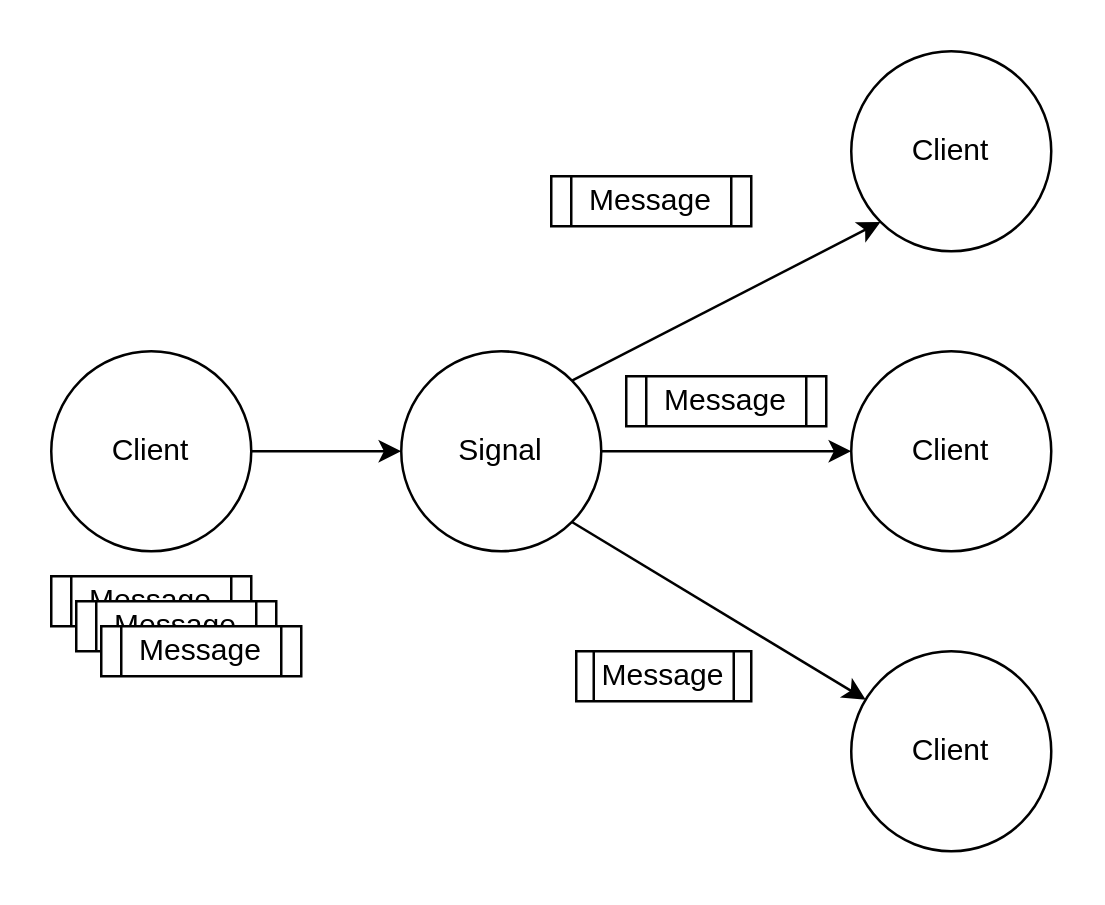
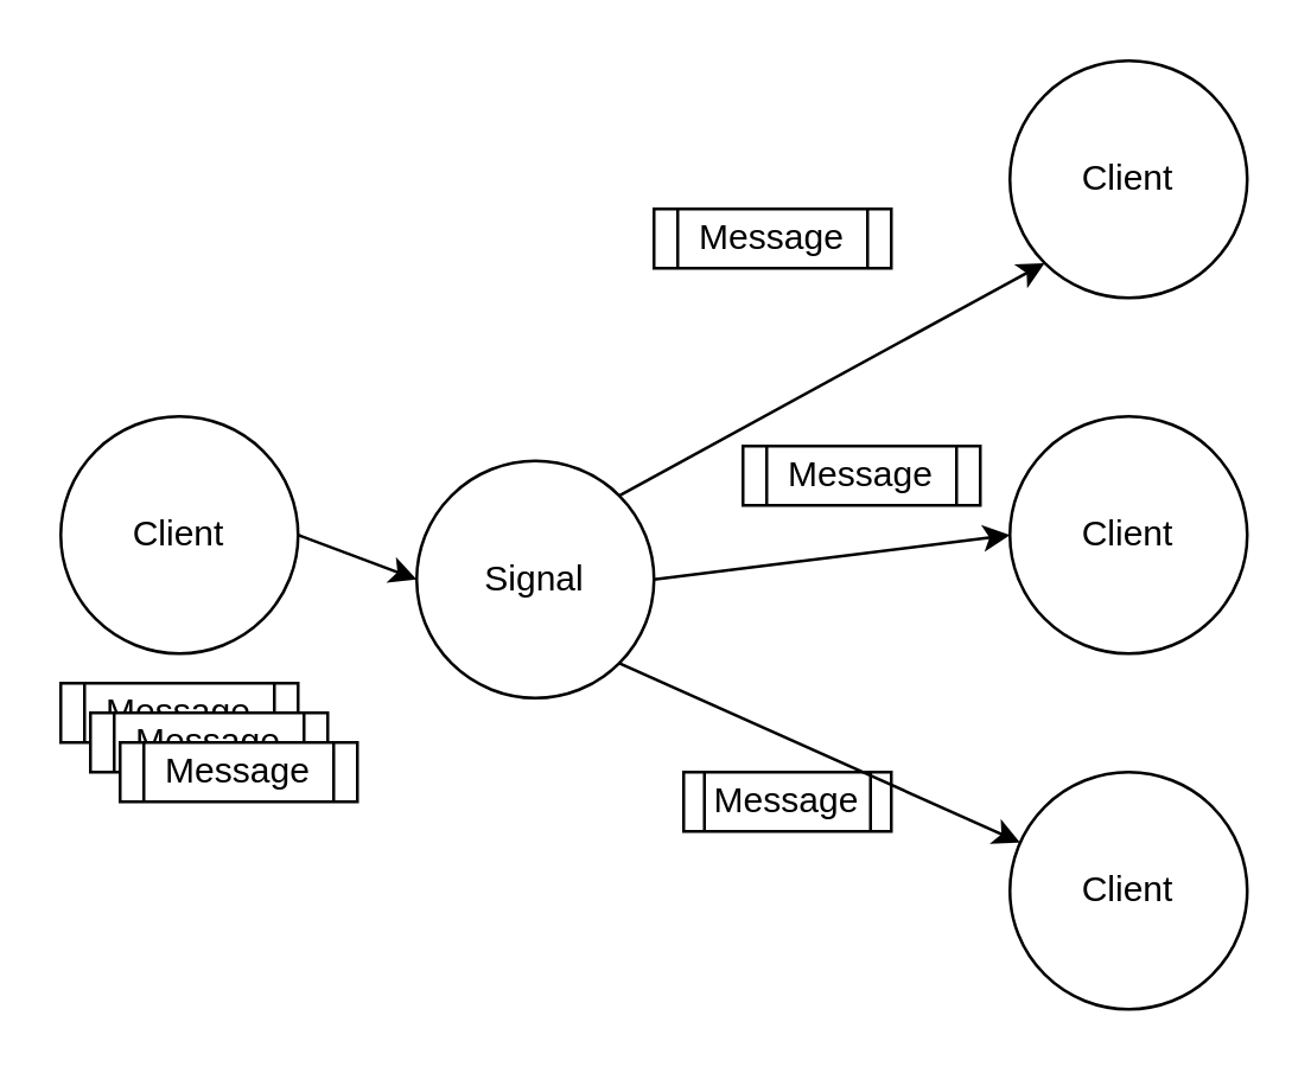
  <mxCell id="0" />
  <mxCell id="1" parent="0" />
  <mxCell id="2" value="Client" style="ellipse;whiteSpace=wrap;html=1;aspect=fixed;" vertex="1" parent="1"><mxGeometry x="20" y="140" width="80" height="80" as="geometry" /></mxCell>
- <mxCell id="3" value="Signal" style="ellipse;whiteSpace=wrap;html=1;aspect=fixed;" vertex="1" parent="1"><mxGeometry x="160" y="140" width="80" height="80" as="geometry" /></mxCell>
+ <mxCell id="3" value="Signal" style="ellipse;whiteSpace=wrap;html=1;aspect=fixed;" vertex="1" parent="1"><mxGeometry x="140" y="155" width="80" height="80" as="geometry" /></mxCell>
  <mxCell id="4" value="Client" style="ellipse;whiteSpace=wrap;html=1;aspect=fixed;" vertex="1" parent="1"><mxGeometry x="340" y="20" width="80" height="80" as="geometry" /></mxCell>
  <mxCell id="5" value="Client" style="ellipse;whiteSpace=wrap;html=1;aspect=fixed;" vertex="1" parent="1"><mxGeometry x="340" y="140" width="80" height="80" as="geometry" /></mxCell>
  <mxCell id="6" value="Client" style="ellipse;whiteSpace=wrap;html=1;aspect=fixed;" vertex="1" parent="1"><mxGeometry x="340" y="260" width="80" height="80" as="geometry" /></mxCell>
  <mxCell id="7" value="Message" style="shape=process;whiteSpace=wrap;html=1;backgroundOutline=1;" vertex="1" parent="1"><mxGeometry x="20" y="230" width="80" height="20" as="geometry" /></mxCell>
  <mxCell id="8" value="Message" style="shape=process;whiteSpace=wrap;html=1;backgroundOutline=1;" vertex="1" parent="1"><mxGeometry x="30" y="240" width="80" height="20" as="geometry" /></mxCell>
  <mxCell id="9" value="Message" style="shape=process;whiteSpace=wrap;html=1;backgroundOutline=1;" vertex="1" parent="1"><mxGeometry x="40" y="250" width="80" height="20" as="geometry" /></mxCell>
  <mxCell id="10" value="" style="endArrow=classic;html=1;exitX=1;exitY=0.5;exitDx=0;exitDy=0;entryX=0;entryY=0.5;entryDx=0;entryDy=0;" edge="1" parent="1" source="2" target="3"><mxGeometry width="50" height="50" relative="1" as="geometry"><mxPoint x="460" y="270" as="sourcePoint" /><mxPoint x="510" y="220" as="targetPoint" /></mxGeometry></mxCell>
  <mxCell id="11" value="Message" style="shape=process;whiteSpace=wrap;html=1;backgroundOutline=1;" vertex="1" parent="1"><mxGeometry x="250" y="150" width="80" height="20" as="geometry" /></mxCell>
  <mxCell id="12" value="Message" style="shape=process;whiteSpace=wrap;html=1;backgroundOutline=1;" vertex="1" parent="1"><mxGeometry x="220" y="70" width="80" height="20" as="geometry" /></mxCell>
  <mxCell id="13" value="Message" style="shape=process;whiteSpace=wrap;html=1;backgroundOutline=1;" vertex="1" parent="1"><mxGeometry x="230" y="260" width="70" height="20" as="geometry" /></mxCell>
  <mxCell id="14" value="" style="endArrow=classic;html=1;exitX=1;exitY=0;exitDx=0;exitDy=0;entryX=0;entryY=1;entryDx=0;entryDy=0;" edge="1" parent="1" source="3" target="4"><mxGeometry width="50" height="50" relative="1" as="geometry"><mxPoint x="440" y="300" as="sourcePoint" /><mxPoint x="490" y="250" as="targetPoint" /></mxGeometry></mxCell>
  <mxCell id="15" value="" style="endArrow=classic;html=1;exitX=1;exitY=0.5;exitDx=0;exitDy=0;entryX=0;entryY=0.5;entryDx=0;entryDy=0;" edge="1" parent="1" source="3" target="5"><mxGeometry width="50" height="50" relative="1" as="geometry"><mxPoint x="510" y="380" as="sourcePoint" /><mxPoint x="560" y="330" as="targetPoint" /></mxGeometry></mxCell>
  <mxCell id="16" value="" style="endArrow=classic;html=1;exitX=1;exitY=1;exitDx=0;exitDy=0;" edge="1" parent="1" source="3" target="6"><mxGeometry width="50" height="50" relative="1" as="geometry"><mxPoint x="540" y="390" as="sourcePoint" /><mxPoint x="590" y="340" as="targetPoint" /></mxGeometry></mxCell>
